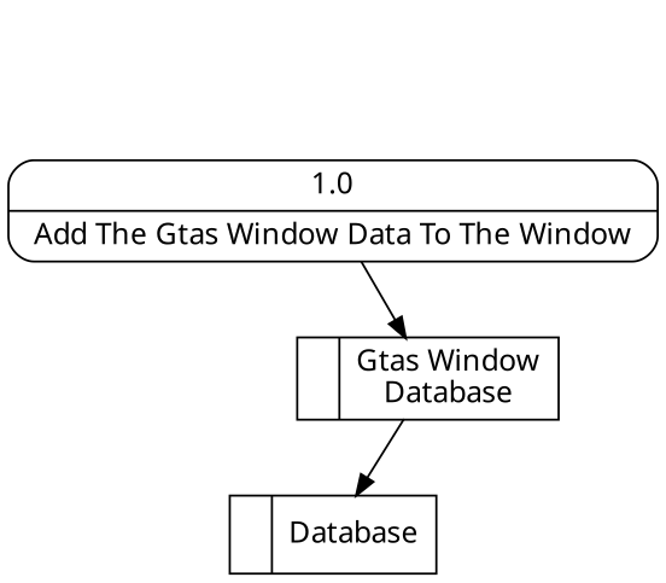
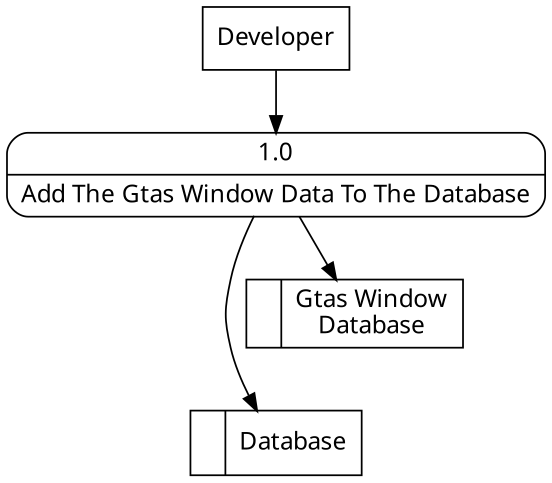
  digraph {
    fontname="Noto Sans"
    node [fontname="Noto Sans" shape=record]
    edge [fontname="Noto Sans"]
    n1 [label="<f0>  |<f1> Database "]
    n2 [label="<f0>  |<f1> Gtas Window\nDatabase "]
-   n4 [label="{<f0> 1.0|<f1> Add The Gtas Window Data To The Window }" shape=Mrecord]
-   n2 -> n1
+   n3 [label=Developer shape=box]
+   n4 [label="{<f0> 1.0|<f1> Add The Gtas Window Data To The Database }" shape=Mrecord]
+   n3 -> n4
+   n4 -> n1
    n4 -> n2
  }
